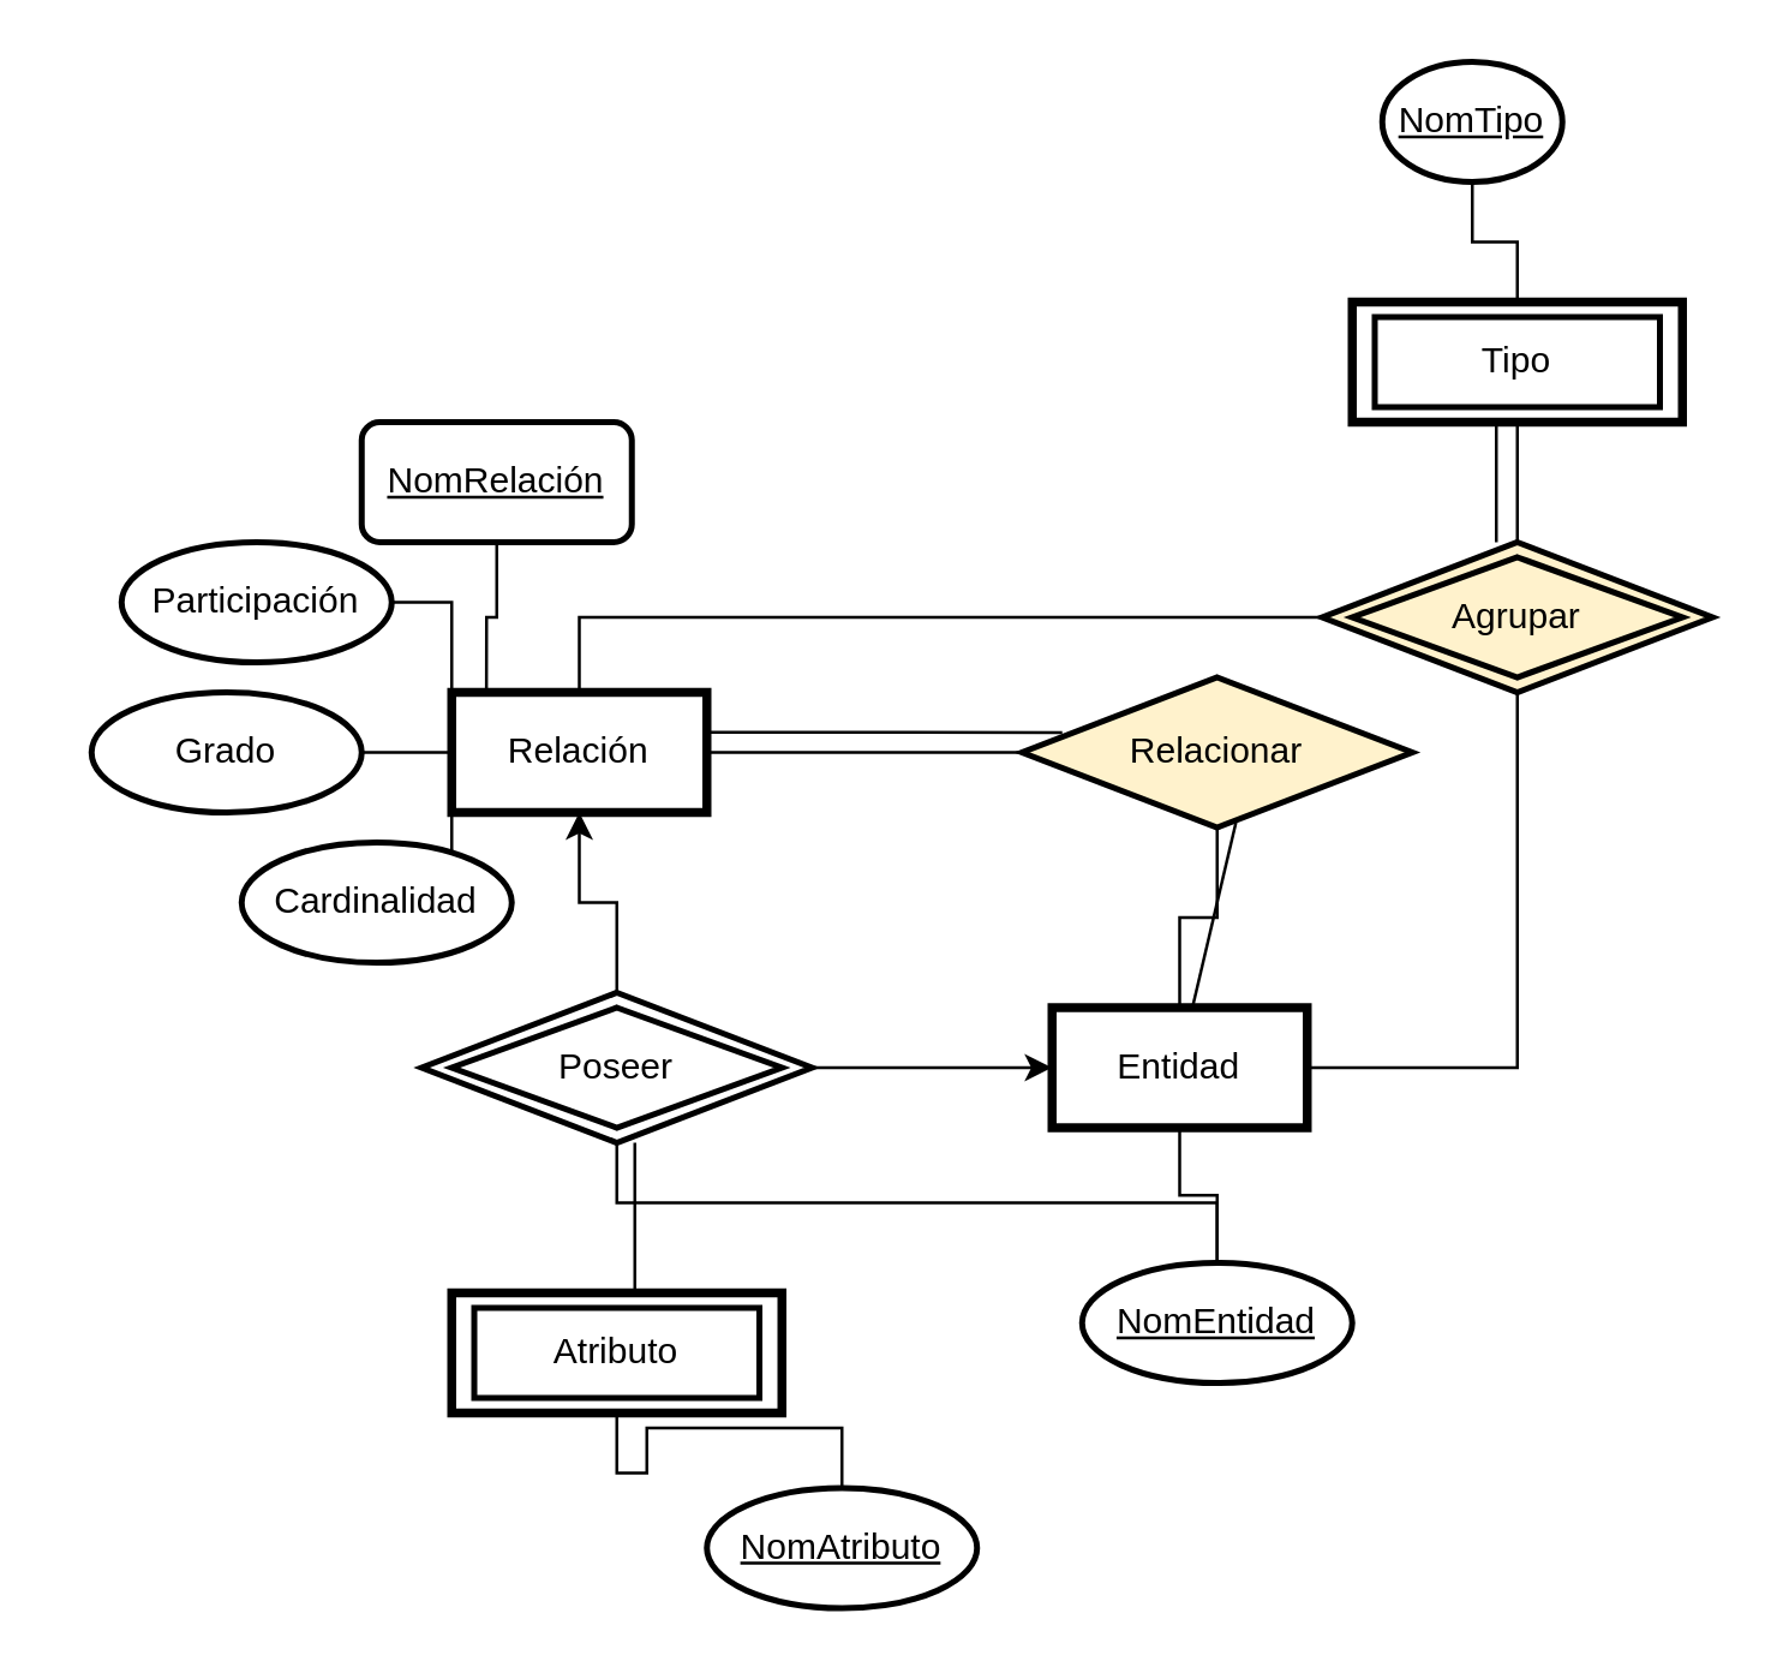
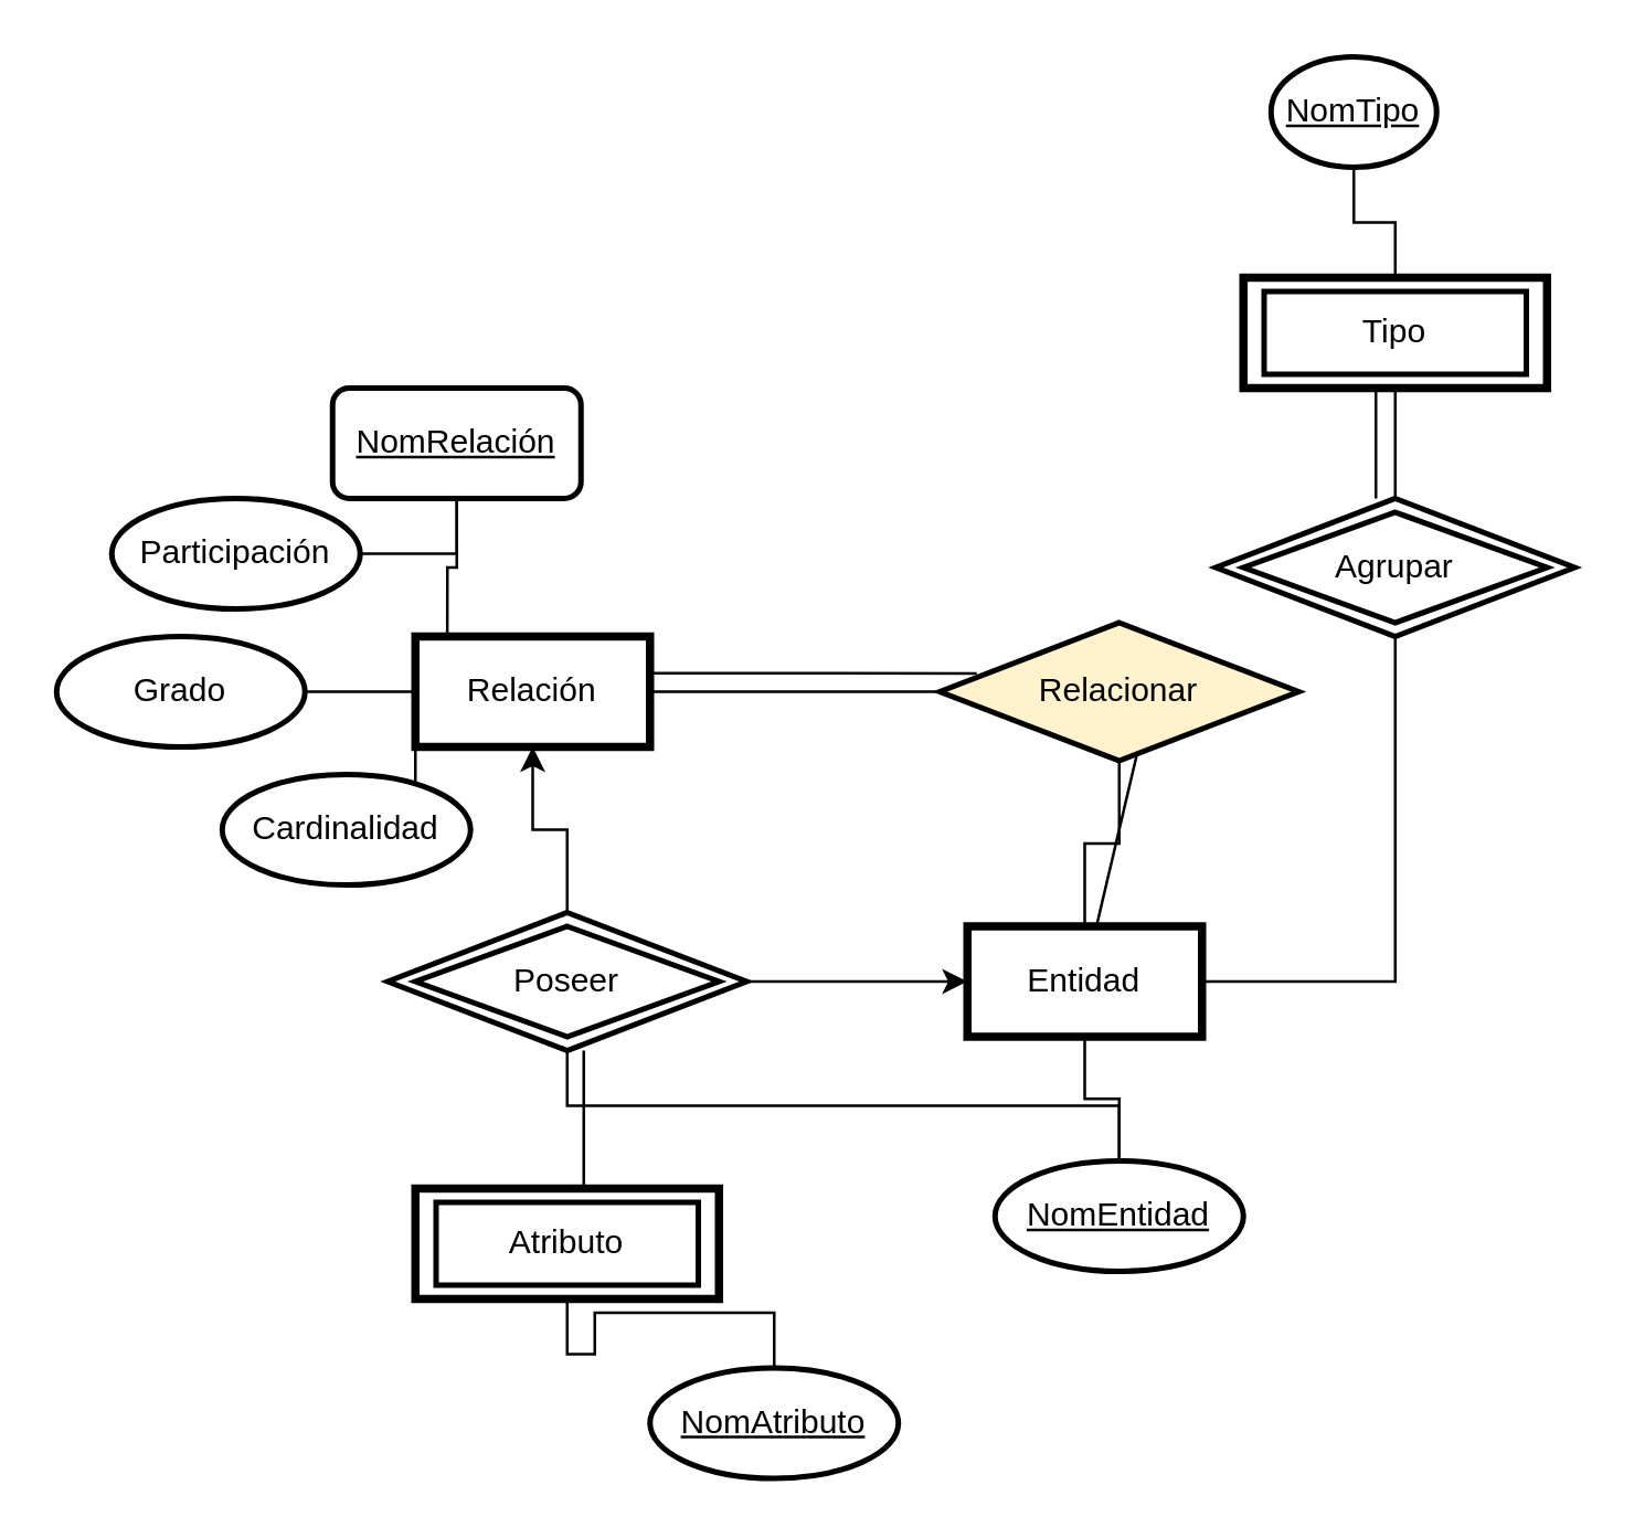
  <mxCell id="0" />
  <mxCell id="1" parent="0" />
- <mxCell id="2" style="edgeStyle=orthogonalEdgeStyle;rounded=0;orthogonalLoop=1;jettySize=auto;html=1;exitX=0.5;exitY=0;exitDx=0;exitDy=0;endArrow=none;endFill=0;" edge="1" parent="1" source="4" target="16"><mxGeometry relative="1" as="geometry" /></mxCell>
  <mxCell id="3" style="edgeStyle=orthogonalEdgeStyle;rounded=0;orthogonalLoop=1;jettySize=auto;html=1;exitX=1;exitY=0.5;exitDx=0;exitDy=0;entryX=0;entryY=0.5;entryDx=0;entryDy=0;endArrow=none;endFill=0;" edge="1" parent="1" source="4" target="11"><mxGeometry relative="1" as="geometry" /></mxCell>
  <mxCell id="4" value="Relación" style="rounded=0;whiteSpace=wrap;html=1;strokeWidth=3;" vertex="1" parent="1"><mxGeometry x="150" y="230" width="85" height="40" as="geometry" /></mxCell>
  <mxCell id="5" style="edgeStyle=orthogonalEdgeStyle;rounded=0;orthogonalLoop=1;jettySize=auto;html=1;exitX=1;exitY=0.5;exitDx=0;exitDy=0;entryX=0.5;entryY=1;entryDx=0;entryDy=0;endArrow=none;endFill=0;" edge="1" parent="1" source="6" target="16"><mxGeometry relative="1" as="geometry" /></mxCell>
  <mxCell id="6" value="Entidad" style="rounded=0;whiteSpace=wrap;html=1;strokeWidth=3;" vertex="1" parent="1"><mxGeometry x="350" y="335" width="85" height="40" as="geometry" /></mxCell>
  <mxCell id="7" style="edgeStyle=orthogonalEdgeStyle;rounded=0;orthogonalLoop=1;jettySize=auto;html=1;exitX=0.5;exitY=1;exitDx=0;exitDy=0;entryX=0.5;entryY=0;entryDx=0;entryDy=0;endArrow=none;endFill=0;" edge="1" parent="1" source="8" target="16"><mxGeometry relative="1" as="geometry" /></mxCell>
  <mxCell id="8" value="Tipo" style="rounded=0;whiteSpace=wrap;html=1;strokeWidth=3;" vertex="1" parent="1"><mxGeometry x="450" y="100" width="110" height="40" as="geometry" /></mxCell>
  <mxCell id="9" value="Atributo" style="rounded=0;whiteSpace=wrap;html=1;strokeWidth=3;" vertex="1" parent="1"><mxGeometry x="150" y="430" width="110" height="40" as="geometry" /></mxCell>
  <mxCell id="10" style="edgeStyle=orthogonalEdgeStyle;rounded=0;orthogonalLoop=1;jettySize=auto;html=1;exitX=0.5;exitY=1;exitDx=0;exitDy=0;entryX=0.5;entryY=0;entryDx=0;entryDy=0;endArrow=none;endFill=0;" edge="1" parent="1" source="11" target="6"><mxGeometry relative="1" as="geometry" /></mxCell>
  <mxCell id="11" value="Relacionar" style="rhombus;whiteSpace=wrap;html=1;strokeWidth=2;fillColor=#fff2cc;" vertex="1" parent="1"><mxGeometry x="340" y="225" width="130" height="50" as="geometry" /></mxCell>
  <mxCell id="12" style="edgeStyle=orthogonalEdgeStyle;rounded=0;orthogonalLoop=1;jettySize=auto;html=1;exitX=0.5;exitY=0;exitDx=0;exitDy=0;entryX=0.5;entryY=1;entryDx=0;entryDy=0;" edge="1" parent="1" source="15" target="4"><mxGeometry relative="1" as="geometry" /></mxCell>
  <mxCell id="13" style="edgeStyle=orthogonalEdgeStyle;rounded=0;orthogonalLoop=1;jettySize=auto;html=1;exitX=1;exitY=0.5;exitDx=0;exitDy=0;entryX=0;entryY=0.5;entryDx=0;entryDy=0;" edge="1" parent="1" source="15" target="6"><mxGeometry relative="1" as="geometry" /></mxCell>
  <mxCell id="14" style="edgeStyle=orthogonalEdgeStyle;rounded=0;orthogonalLoop=1;jettySize=auto;html=1;exitX=0.5;exitY=1;exitDx=0;exitDy=0;endArrow=none;endFill=0;" edge="1" parent="1" source="15" target="32"><mxGeometry relative="1" as="geometry" /></mxCell>
  <mxCell id="15" value="Poseer" style="rhombus;whiteSpace=wrap;html=1;strokeWidth=2;" vertex="1" parent="1"><mxGeometry x="140" y="330" width="130" height="50" as="geometry" /></mxCell>
- <mxCell id="16" value="Agrupar" style="rhombus;whiteSpace=wrap;html=1;strokeWidth=2;fillColor=#fff2cc;" vertex="1" parent="1"><mxGeometry x="440" y="180" width="130" height="50" as="geometry" /></mxCell>
+ <mxCell id="16" value="Agrupar" style="rhombus;whiteSpace=wrap;html=1;strokeWidth=2;" vertex="1" parent="1"><mxGeometry x="440" y="180" width="130" height="50" as="geometry" /></mxCell>
  <mxCell id="17" value="" style="rhombus;whiteSpace=wrap;html=1;strokeWidth=2;fillColor=none;" vertex="1" parent="1"><mxGeometry x="150" y="335" width="110" height="40" as="geometry" /></mxCell>
  <mxCell id="18" value="" style="rhombus;whiteSpace=wrap;html=1;strokeWidth=2;fillColor=none;" vertex="1" parent="1"><mxGeometry x="450" y="185" width="110" height="40" as="geometry" /></mxCell>
  <mxCell id="19" value="" style="rounded=0;whiteSpace=wrap;html=1;strokeWidth=2;fillColor=none;" vertex="1" parent="1"><mxGeometry x="157.5" y="435" width="95" height="30" as="geometry" /></mxCell>
  <mxCell id="20" value="" style="rounded=0;whiteSpace=wrap;html=1;strokeWidth=2;fillColor=none;" vertex="1" parent="1"><mxGeometry x="457.5" y="105" width="95" height="30" as="geometry" /></mxCell>
  <mxCell id="21" style="edgeStyle=orthogonalEdgeStyle;rounded=0;orthogonalLoop=1;jettySize=auto;html=1;exitX=1;exitY=0.5;exitDx=0;exitDy=0;entryX=0;entryY=0.5;entryDx=0;entryDy=0;endArrow=none;endFill=0;" edge="1" parent="1" source="22" target="4"><mxGeometry relative="1" as="geometry" /></mxCell>
- <mxCell id="22" value="Grado" style="ellipse;whiteSpace=wrap;html=1;strokeWidth=2;" vertex="1" parent="1"><mxGeometry x="30" y="230" width="90" height="40" as="geometry" /></mxCell>
- <mxCell id="23" style="edgeStyle=orthogonalEdgeStyle;rounded=0;orthogonalLoop=1;jettySize=auto;html=1;exitX=1;exitY=0.5;exitDx=0;exitDy=0;entryX=0;entryY=0;entryDx=0;entryDy=0;endArrow=none;endFill=0;" edge="1" parent="1" source="24" target="4"><mxGeometry relative="1" as="geometry" /></mxCell>
+ <mxCell id="22" value="Grado" style="ellipse;whiteSpace=wrap;html=1;strokeWidth=2;" vertex="1" parent="1"><mxGeometry x="20" y="230" width="90" height="40" as="geometry" /></mxCell>
+ <mxCell id="23" style="edgeStyle=orthogonalEdgeStyle;rounded=0;orthogonalLoop=1;jettySize=auto;html=1;exitX=1;exitY=0.5;exitDx=0;exitDy=0;endArrow=none;endFill=0;" edge="1" parent="1" source="24" target="28"><mxGeometry relative="1" as="geometry" /></mxCell>
  <mxCell id="24" value="Participación" style="ellipse;whiteSpace=wrap;html=1;strokeWidth=2;" vertex="1" parent="1"><mxGeometry x="40" y="180" width="90" height="40" as="geometry" /></mxCell>
  <mxCell id="25" style="edgeStyle=orthogonalEdgeStyle;rounded=0;orthogonalLoop=1;jettySize=auto;html=1;exitX=1;exitY=0.5;exitDx=0;exitDy=0;entryX=0;entryY=1;entryDx=0;entryDy=0;endArrow=none;endFill=0;" edge="1" parent="1" source="26" target="4"><mxGeometry relative="1" as="geometry" /></mxCell>
  <mxCell id="26" value="Cardinalidad" style="ellipse;whiteSpace=wrap;html=1;strokeWidth=2;" vertex="1" parent="1"><mxGeometry x="80" y="280" width="90" height="40" as="geometry" /></mxCell>
  <mxCell id="27" style="edgeStyle=orthogonalEdgeStyle;rounded=0;orthogonalLoop=1;jettySize=auto;html=1;exitX=0.5;exitY=1;exitDx=0;exitDy=0;entryX=0.136;entryY=0;entryDx=0;entryDy=0;entryPerimeter=0;endArrow=none;endFill=0;" edge="1" parent="1" source="28" target="4"><mxGeometry relative="1" as="geometry" /></mxCell>
  <mxCell id="28" value="&lt;u&gt;NomRelación&lt;/u&gt;" style="whiteSpace=wrap;html=1;strokeWidth=2;rounded=1;" vertex="1" parent="1"><mxGeometry x="120" y="140" width="90" height="40" as="geometry" /></mxCell>
  <mxCell id="29" style="edgeStyle=orthogonalEdgeStyle;rounded=0;orthogonalLoop=1;jettySize=auto;html=1;exitX=0.5;exitY=0;exitDx=0;exitDy=0;entryX=0.5;entryY=1;entryDx=0;entryDy=0;endArrow=none;endFill=0;" edge="1" parent="1" source="30" target="9"><mxGeometry relative="1" as="geometry" /></mxCell>
  <mxCell id="30" value="&lt;u&gt;NomAtributo&lt;/u&gt;" style="ellipse;whiteSpace=wrap;html=1;strokeWidth=2;" vertex="1" parent="1"><mxGeometry x="235" y="495" width="90" height="40" as="geometry" /></mxCell>
  <mxCell id="31" style="edgeStyle=orthogonalEdgeStyle;rounded=0;orthogonalLoop=1;jettySize=auto;html=1;exitX=0.5;exitY=0;exitDx=0;exitDy=0;entryX=0.5;entryY=1;entryDx=0;entryDy=0;endArrow=none;endFill=0;" edge="1" parent="1" source="32" target="6"><mxGeometry relative="1" as="geometry" /></mxCell>
  <mxCell id="32" value="&lt;u&gt;NomEntidad&lt;/u&gt;" style="ellipse;whiteSpace=wrap;html=1;strokeWidth=2;" vertex="1" parent="1"><mxGeometry x="360" y="420" width="90" height="40" as="geometry" /></mxCell>
  <mxCell id="33" style="edgeStyle=orthogonalEdgeStyle;rounded=0;orthogonalLoop=1;jettySize=auto;html=1;exitX=0.5;exitY=1;exitDx=0;exitDy=0;entryX=0.5;entryY=0;entryDx=0;entryDy=0;endArrow=none;endFill=0;" edge="1" parent="1" source="34" target="8"><mxGeometry relative="1" as="geometry" /></mxCell>
  <mxCell id="34" value="&lt;u&gt;NomTipo&lt;/u&gt;" style="ellipse;whiteSpace=wrap;html=1;strokeWidth=2;" vertex="1" parent="1"><mxGeometry x="460" y="20" width="60" height="40" as="geometry" /></mxCell>
  <mxCell id="35" value="" style="endArrow=none;html=1;rounded=0;" edge="1" parent="1"><mxGeometry width="50" height="50" relative="1" as="geometry"><mxPoint x="498" y="180" as="sourcePoint" /><mxPoint x="498" y="140" as="targetPoint" /></mxGeometry></mxCell>
  <mxCell id="36" value="" style="endArrow=none;html=1;rounded=0;entryX=0.991;entryY=0.333;entryDx=0;entryDy=0;entryPerimeter=0;exitX=0.103;exitY=0.367;exitDx=0;exitDy=0;exitPerimeter=0;" edge="1" parent="1" source="11" target="4"><mxGeometry width="50" height="50" relative="1" as="geometry"><mxPoint x="330" y="244" as="sourcePoint" /><mxPoint x="270" y="240" as="targetPoint" /></mxGeometry></mxCell>
  <mxCell id="37" value="" style="endArrow=none;html=1;rounded=0;entryX=0.551;entryY=-0.008;entryDx=0;entryDy=0;entryPerimeter=0;exitX=0.548;exitY=0.968;exitDx=0;exitDy=0;exitPerimeter=0;" edge="1" parent="1" source="11" target="6"><mxGeometry width="50" height="50" relative="1" as="geometry"><mxPoint x="230" y="310" as="sourcePoint" /><mxPoint x="430" y="280" as="targetPoint" /></mxGeometry></mxCell>
  <mxCell id="38" value="" style="endArrow=none;html=1;rounded=0;" edge="1" parent="1"><mxGeometry width="50" height="50" relative="1" as="geometry"><mxPoint x="211" y="430" as="sourcePoint" /><mxPoint x="211" y="380" as="targetPoint" /></mxGeometry></mxCell>
